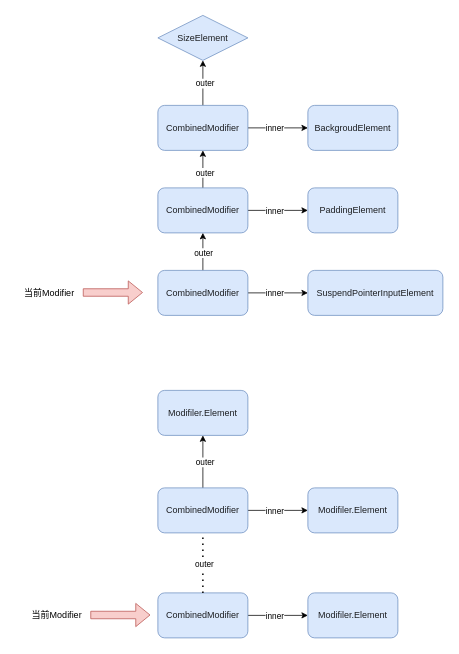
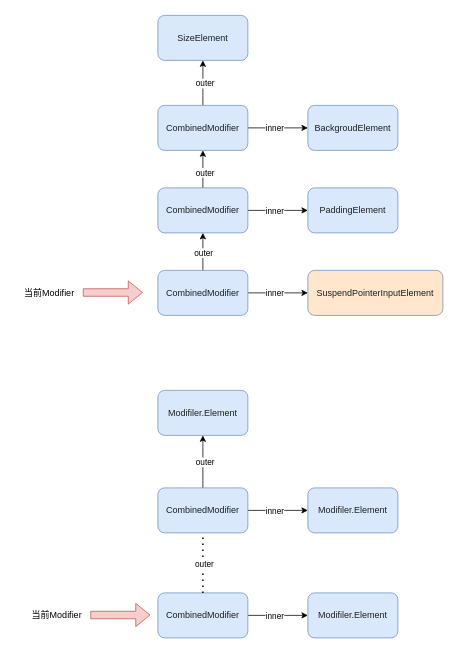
  <mxCell id="0" />
  <mxCell id="1" parent="0" />
  <mxCell id="2" value="" style="edgeStyle=orthogonalEdgeStyle;rounded=0;orthogonalLoop=1;jettySize=auto;html=1;" edge="1" parent="1" source="6" target="7"><mxGeometry relative="1" as="geometry" /></mxCell>
  <mxCell id="3" value="inner" style="edgeLabel;html=1;align=center;verticalAlign=middle;resizable=0;points=[];" vertex="1" connectable="0" parent="2"><mxGeometry x="-0.125" relative="1" as="geometry"><mxPoint as="offset" /></mxGeometry></mxCell>
  <mxCell id="4" value="" style="edgeStyle=orthogonalEdgeStyle;rounded=0;orthogonalLoop=1;jettySize=auto;html=1;" edge="1" parent="1" source="6" target="8"><mxGeometry relative="1" as="geometry" /></mxCell>
  <mxCell id="5" value="outer" style="edgeLabel;html=1;align=center;verticalAlign=middle;resizable=0;points=[];" vertex="1" connectable="0" parent="4"><mxGeometry y="-2" relative="1" as="geometry"><mxPoint as="offset" /></mxGeometry></mxCell>
  <mxCell id="6" value="&lt;div class=&quot;lake-content&quot;&gt;&lt;font color=&quot;#1c1e21&quot;&gt;CombinedModifier&lt;/font&gt;&lt;/div&gt;" style="rounded=1;whiteSpace=wrap;html=1;fillColor=#dae8fc;strokeColor=#6c8ebf;" vertex="1" parent="1"><mxGeometry x="210" y="140" width="120" height="60" as="geometry" /></mxCell>
  <mxCell id="7" value="&lt;div class=&quot;lake-content&quot;&gt;&lt;span style=&quot;color: rgb(28, 30, 33)&quot; class=&quot;ne-text&quot;&gt;BackgroudElement&lt;/span&gt;&lt;/div&gt;" style="rounded=1;whiteSpace=wrap;html=1;fillColor=#dae8fc;strokeColor=#6c8ebf;" vertex="1" parent="1"><mxGeometry x="410" y="140" width="120" height="60" as="geometry" /></mxCell>
- <mxCell id="8" value="&lt;div class=&quot;lake-content&quot;&gt;&lt;span style=&quot;color: rgb(28, 30, 33)&quot; class=&quot;ne-text&quot;&gt;SizeElement&lt;/span&gt;&lt;/div&gt;" style="rhombus;whiteSpace=wrap;html=1;fillColor=#dae8fc;strokeColor=#6c8ebf;" vertex="1" parent="1"><mxGeometry x="210" y="20" width="120" height="60" as="geometry" /></mxCell>
+ <mxCell id="8" value="&lt;div class=&quot;lake-content&quot;&gt;&lt;span style=&quot;color: rgb(28, 30, 33)&quot; class=&quot;ne-text&quot;&gt;SizeElement&lt;/span&gt;&lt;/div&gt;" style="rounded=1;whiteSpace=wrap;html=1;fillColor=#dae8fc;strokeColor=#6c8ebf;" vertex="1" parent="1"><mxGeometry x="210" y="20" width="120" height="60" as="geometry" /></mxCell>
  <mxCell id="9" value="" style="edgeStyle=orthogonalEdgeStyle;rounded=0;orthogonalLoop=1;jettySize=auto;html=1;" edge="1" parent="1" source="13" target="14"><mxGeometry relative="1" as="geometry" /></mxCell>
  <mxCell id="10" value="inner" style="edgeLabel;html=1;align=center;verticalAlign=middle;resizable=0;points=[];" vertex="1" connectable="0" parent="9"><mxGeometry x="-0.125" relative="1" as="geometry"><mxPoint as="offset" /></mxGeometry></mxCell>
  <mxCell id="11" value="" style="edgeStyle=orthogonalEdgeStyle;rounded=0;orthogonalLoop=1;jettySize=auto;html=1;" edge="1" parent="1" source="13" target="6"><mxGeometry relative="1" as="geometry" /></mxCell>
  <mxCell id="12" value="outer" style="edgeLabel;html=1;align=center;verticalAlign=middle;resizable=0;points=[];" vertex="1" connectable="0" parent="11"><mxGeometry x="-0.16" y="-2" relative="1" as="geometry"><mxPoint as="offset" /></mxGeometry></mxCell>
  <mxCell id="13" value="&lt;div class=&quot;lake-content&quot;&gt;&lt;font color=&quot;#1c1e21&quot;&gt;CombinedModifier&lt;/font&gt;&lt;/div&gt;" style="rounded=1;whiteSpace=wrap;html=1;fillColor=#dae8fc;strokeColor=#6c8ebf;" vertex="1" parent="1"><mxGeometry x="210" y="250" width="120" height="60" as="geometry" /></mxCell>
  <mxCell id="14" value="&lt;div class=&quot;lake-content&quot;&gt;&lt;span style=&quot;color: rgb(28, 30, 33)&quot; class=&quot;ne-text&quot;&gt;PaddingElement&lt;/span&gt;&lt;/div&gt;" style="rounded=1;whiteSpace=wrap;html=1;fillColor=#dae8fc;strokeColor=#6c8ebf;" vertex="1" parent="1"><mxGeometry x="410" y="250" width="120" height="60" as="geometry" /></mxCell>
  <mxCell id="15" value="" style="edgeStyle=orthogonalEdgeStyle;rounded=0;orthogonalLoop=1;jettySize=auto;html=1;" edge="1" parent="1" source="19" target="22"><mxGeometry relative="1" as="geometry" /></mxCell>
  <mxCell id="16" value="inner" style="edgeLabel;html=1;align=center;verticalAlign=middle;resizable=0;points=[];" vertex="1" connectable="0" parent="15"><mxGeometry x="-0.125" relative="1" as="geometry"><mxPoint as="offset" /></mxGeometry></mxCell>
  <mxCell id="17" value="" style="edgeStyle=orthogonalEdgeStyle;rounded=0;orthogonalLoop=1;jettySize=auto;html=1;" edge="1" parent="1" source="19" target="13"><mxGeometry relative="1" as="geometry" /></mxCell>
  <mxCell id="18" value="outer" style="edgeLabel;html=1;align=center;verticalAlign=middle;resizable=0;points=[];" vertex="1" connectable="0" parent="17"><mxGeometry x="-0.04" relative="1" as="geometry"><mxPoint as="offset" /></mxGeometry></mxCell>
  <mxCell id="19" value="&lt;div class=&quot;lake-content&quot;&gt;&lt;font color=&quot;#1c1e21&quot;&gt;CombinedModifier&lt;/font&gt;&lt;/div&gt;" style="rounded=1;whiteSpace=wrap;html=1;fillColor=#dae8fc;strokeColor=#6c8ebf;" vertex="1" parent="1"><mxGeometry x="210" y="360" width="120" height="60" as="geometry" /></mxCell>
  <mxCell id="20" value="" style="shape=flexArrow;endArrow=classic;html=1;rounded=0;fillColor=#f8cecc;strokeColor=#b85450;" edge="1" parent="1"><mxGeometry width="50" height="50" relative="1" as="geometry"><mxPoint x="110" y="389.5" as="sourcePoint" /><mxPoint x="190" y="389.5" as="targetPoint" /></mxGeometry></mxCell>
  <mxCell id="21" value="当前Modifier" style="text;html=1;align=center;verticalAlign=middle;resizable=0;points=[];autosize=1;strokeColor=none;fillColor=none;" vertex="1" parent="1"><mxGeometry x="20" y="375" width="90" height="30" as="geometry" /></mxCell>
- <mxCell id="22" value="&lt;div class=&quot;lake-content&quot;&gt;&lt;span style=&quot;color: rgb(28, 30, 33)&quot; class=&quot;ne-text&quot;&gt;SuspendPointerInputElement&lt;/span&gt;&lt;/div&gt;" style="rounded=1;whiteSpace=wrap;html=1;fillColor=#dae8fc;strokeColor=#6c8ebf;" vertex="1" parent="1"><mxGeometry x="410" y="360" width="180" height="60" as="geometry" /></mxCell>
+ <mxCell id="22" value="&lt;div class=&quot;lake-content&quot;&gt;&lt;span style=&quot;color: rgb(28, 30, 33)&quot; class=&quot;ne-text&quot;&gt;SuspendPointerInputElement&lt;/span&gt;&lt;/div&gt;" style="rounded=1;whiteSpace=wrap;html=1;fillColor=#ffe6cc;strokeColor=#6c8ebf;" vertex="1" parent="1"><mxGeometry x="410" y="360" width="180" height="60" as="geometry" /></mxCell>
  <mxCell id="23" value="" style="edgeStyle=orthogonalEdgeStyle;rounded=0;orthogonalLoop=1;jettySize=auto;html=1;" edge="1" parent="1" source="27" target="28"><mxGeometry relative="1" as="geometry" /></mxCell>
  <mxCell id="24" value="inner" style="edgeLabel;html=1;align=center;verticalAlign=middle;resizable=0;points=[];" vertex="1" connectable="0" parent="23"><mxGeometry x="-0.125" relative="1" as="geometry"><mxPoint as="offset" /></mxGeometry></mxCell>
  <mxCell id="25" value="" style="edgeStyle=orthogonalEdgeStyle;rounded=0;orthogonalLoop=1;jettySize=auto;html=1;" edge="1" parent="1" source="27" target="29"><mxGeometry relative="1" as="geometry" /></mxCell>
  <mxCell id="26" value="outer" style="edgeLabel;html=1;align=center;verticalAlign=middle;resizable=0;points=[];" vertex="1" connectable="0" parent="25"><mxGeometry y="-2" relative="1" as="geometry"><mxPoint as="offset" /></mxGeometry></mxCell>
  <mxCell id="27" value="&lt;div class=&quot;lake-content&quot;&gt;&lt;font color=&quot;#1c1e21&quot;&gt;CombinedModifier&lt;/font&gt;&lt;/div&gt;" style="rounded=1;whiteSpace=wrap;html=1;fillColor=#dae8fc;strokeColor=#6c8ebf;" vertex="1" parent="1"><mxGeometry x="210" y="650" width="120" height="60" as="geometry" /></mxCell>
  <mxCell id="28" value="&lt;div class=&quot;lake-content&quot;&gt;&lt;span style=&quot;color: rgb(28, 30, 33);&quot;&gt;Modifiler.Element&lt;/span&gt;&lt;br&gt;&lt;/div&gt;" style="rounded=1;whiteSpace=wrap;html=1;fillColor=#dae8fc;strokeColor=#6c8ebf;" vertex="1" parent="1"><mxGeometry x="410" y="650" width="120" height="60" as="geometry" /></mxCell>
  <mxCell id="29" value="&lt;div class=&quot;lake-content&quot;&gt;&lt;span style=&quot;color: rgb(28, 30, 33);&quot;&gt;Modifiler.Element&lt;/span&gt;&lt;br&gt;&lt;/div&gt;" style="rounded=1;whiteSpace=wrap;html=1;fillColor=#dae8fc;strokeColor=#6c8ebf;" vertex="1" parent="1"><mxGeometry x="210" y="520" width="120" height="60" as="geometry" /></mxCell>
  <mxCell id="30" value="" style="edgeStyle=orthogonalEdgeStyle;rounded=0;orthogonalLoop=1;jettySize=auto;html=1;" edge="1" parent="1" source="32" target="33"><mxGeometry relative="1" as="geometry" /></mxCell>
  <mxCell id="31" value="inner" style="edgeLabel;html=1;align=center;verticalAlign=middle;resizable=0;points=[];" vertex="1" connectable="0" parent="30"><mxGeometry x="-0.125" relative="1" as="geometry"><mxPoint as="offset" /></mxGeometry></mxCell>
  <mxCell id="32" value="&lt;div class=&quot;lake-content&quot;&gt;&lt;font color=&quot;#1c1e21&quot;&gt;CombinedModifier&lt;/font&gt;&lt;/div&gt;" style="rounded=1;whiteSpace=wrap;html=1;fillColor=#dae8fc;strokeColor=#6c8ebf;" vertex="1" parent="1"><mxGeometry x="210" y="790" width="120" height="60" as="geometry" /></mxCell>
  <mxCell id="33" value="&lt;div class=&quot;lake-content&quot;&gt;&lt;span style=&quot;color: rgb(28, 30, 33)&quot; class=&quot;ne-text&quot;&gt;Modifiler.Element&lt;/span&gt;&lt;/div&gt;" style="rounded=1;whiteSpace=wrap;html=1;fillColor=#dae8fc;strokeColor=#6c8ebf;" vertex="1" parent="1"><mxGeometry x="410" y="790" width="120" height="60" as="geometry" /></mxCell>
  <mxCell id="34" value="" style="shape=flexArrow;endArrow=classic;html=1;rounded=0;fillColor=#f8cecc;strokeColor=#b85450;" edge="1" parent="1"><mxGeometry width="50" height="50" relative="1" as="geometry"><mxPoint x="120" y="819.5" as="sourcePoint" /><mxPoint x="200" y="819.5" as="targetPoint" /></mxGeometry></mxCell>
  <mxCell id="35" value="当前Modifier" style="text;html=1;align=center;verticalAlign=middle;resizable=0;points=[];autosize=1;strokeColor=none;fillColor=none;" vertex="1" parent="1"><mxGeometry x="30" y="805" width="90" height="30" as="geometry" /></mxCell>
  <mxCell id="36" value="" style="endArrow=none;dashed=1;html=1;dashPattern=1 3;strokeWidth=2;rounded=0;entryX=0.5;entryY=1;entryDx=0;entryDy=0;entryPerimeter=0;" edge="1" parent="1" target="27"><mxGeometry width="50" height="50" relative="1" as="geometry"><mxPoint x="270" y="790" as="sourcePoint" /><mxPoint x="310" y="750" as="targetPoint" /></mxGeometry></mxCell>
  <mxCell id="37" value="outer" style="edgeLabel;html=1;align=center;verticalAlign=middle;resizable=0;points=[];" vertex="1" connectable="0" parent="36"><mxGeometry x="0.01" y="-1" relative="1" as="geometry"><mxPoint y="1" as="offset" /></mxGeometry></mxCell>
